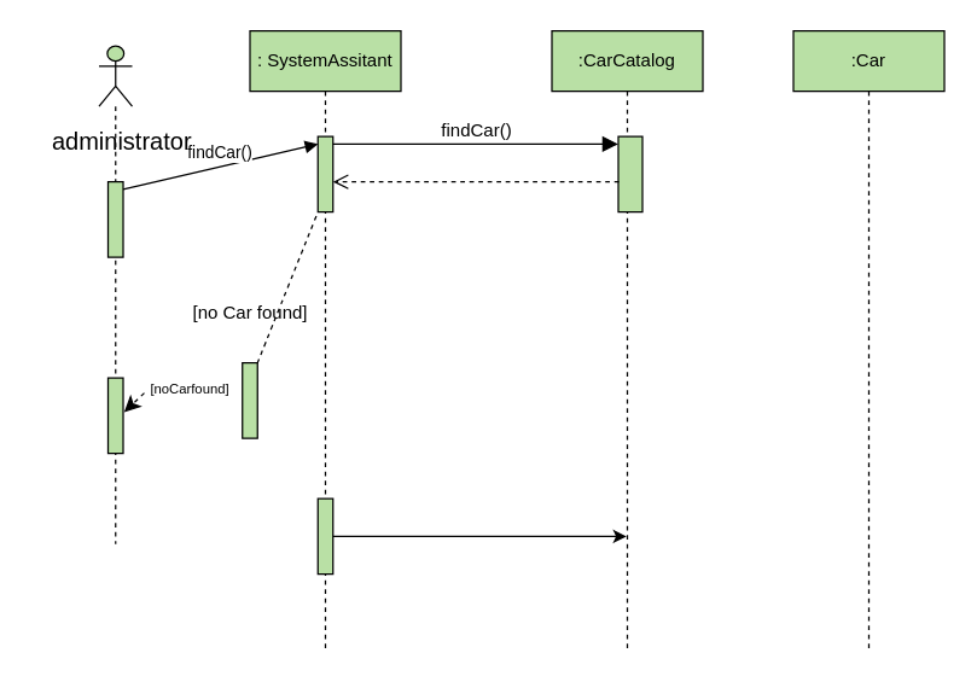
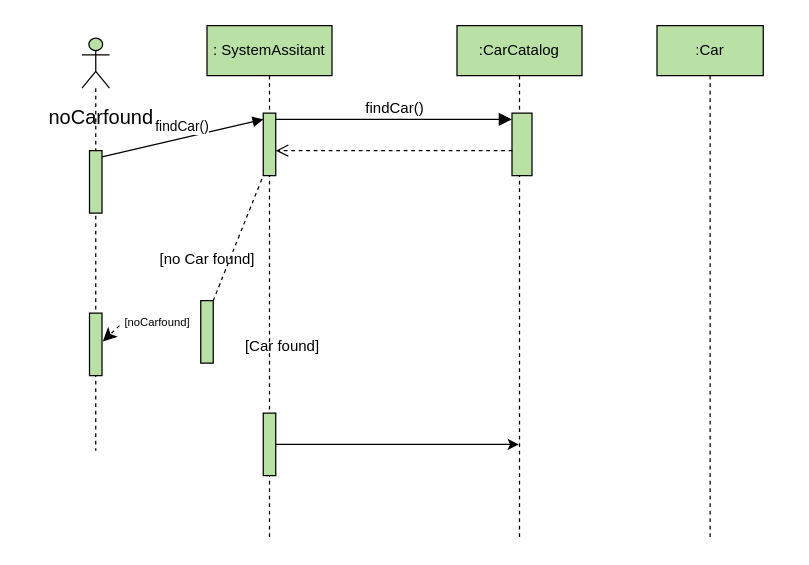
  <mxCell id="0" />
  <mxCell id="1" parent="0" />
  <mxCell id="2" value=":CarCatalog" style="shape=umlLifeline;perimeter=lifelinePerimeter;whiteSpace=wrap;html=1;container=1;dropTarget=0;collapsible=0;recursiveResize=0;outlineConnect=0;portConstraint=eastwest;newEdgeStyle={&quot;curved&quot;:0,&quot;rounded&quot;:0};fillColor=#B9E0A5;" parent="1" vertex="1"><mxGeometry x="365" y="20" width="100" height="410" as="geometry" /></mxCell>
  <mxCell id="3" value="" style="html=1;points=[[0,0,0,0,5],[0,1,0,0,-5],[1,0,0,0,5],[1,1,0,0,-5]];perimeter=orthogonalPerimeter;outlineConnect=0;targetShapes=umlLifeline;portConstraint=eastwest;newEdgeStyle={&quot;curved&quot;:0,&quot;rounded&quot;:0};fontSize=16;strokeColor=#000000;fillColor=#B9E0A5;" parent="2" vertex="1"><mxGeometry x="44" y="70" width="16" height="50" as="geometry" /></mxCell>
  <mxCell id="4" value=": SystemAssitant" style="shape=umlLifeline;perimeter=lifelinePerimeter;whiteSpace=wrap;html=1;container=1;dropTarget=0;collapsible=0;recursiveResize=0;outlineConnect=0;portConstraint=eastwest;newEdgeStyle={&quot;curved&quot;:0,&quot;rounded&quot;:0};fillColor=#B9E0A5;" parent="1" vertex="1"><mxGeometry x="165" y="20" width="100" height="410" as="geometry" /></mxCell>
  <mxCell id="5" value="" style="html=1;points=[[0,0,0,0,5],[0,1,0,0,-5],[1,0,0,0,5],[1,1,0,0,-5]];perimeter=orthogonalPerimeter;outlineConnect=0;targetShapes=umlLifeline;portConstraint=eastwest;newEdgeStyle={&quot;curved&quot;:0,&quot;rounded&quot;:0};fillColor=#B9E0A5;" parent="4" vertex="1"><mxGeometry x="45" y="70" width="10" height="50" as="geometry" /></mxCell>
  <mxCell id="6" value="" style="html=1;points=[[0,0,0,0,5],[0,1,0,0,-5],[1,0,0,0,5],[1,1,0,0,-5]];perimeter=orthogonalPerimeter;outlineConnect=0;targetShapes=umlLifeline;portConstraint=eastwest;newEdgeStyle={&quot;curved&quot;:0,&quot;rounded&quot;:0};fillColor=#B9E0A5;" parent="4" vertex="1"><mxGeometry x="45" y="310" width="10" height="50" as="geometry" /></mxCell>
  <mxCell id="7" value="" style="endArrow=classic;html=1;rounded=0;" parent="1" source="6" target="2" edge="1"><mxGeometry width="50" height="50" relative="1" as="geometry"><mxPoint x="295" y="310" as="sourcePoint" /><mxPoint x="375" y="240" as="targetPoint" /></mxGeometry></mxCell>
  <mxCell id="8" value="" style="shape=umlLifeline;perimeter=lifelinePerimeter;whiteSpace=wrap;html=1;container=1;dropTarget=0;collapsible=0;recursiveResize=0;outlineConnect=0;portConstraint=eastwest;newEdgeStyle={&quot;curved&quot;:0,&quot;rounded&quot;:0};participant=umlActor;fontSize=16;fillColor=#B9E0A5;" parent="1" vertex="1"><mxGeometry x="65" y="30" width="22" height="330" as="geometry" /></mxCell>
  <mxCell id="9" value="" style="html=1;points=[[0,0,0,0,5],[0,1,0,0,-5],[1,0,0,0,5],[1,1,0,0,-5]];perimeter=orthogonalPerimeter;outlineConnect=0;targetShapes=umlLifeline;portConstraint=eastwest;newEdgeStyle={&quot;curved&quot;:0,&quot;rounded&quot;:0};fontSize=16;fillColor=#B9E0A5;" parent="8" vertex="1"><mxGeometry x="6" y="90" width="10" height="50" as="geometry" /></mxCell>
  <mxCell id="10" value="" style="html=1;points=[[0,0,0,0,5],[0,1,0,0,-5],[1,0,0,0,5],[1,1,0,0,-5]];perimeter=orthogonalPerimeter;outlineConnect=0;targetShapes=umlLifeline;portConstraint=eastwest;newEdgeStyle={&quot;curved&quot;:0,&quot;rounded&quot;:0};fontSize=16;fillColor=#B9E0A5;" parent="8" vertex="1"><mxGeometry x="6" y="220" width="10" height="50" as="geometry" /></mxCell>
  <mxCell id="11" value="findCar()" style="html=1;verticalAlign=bottom;startArrow=none;endArrow=block;startSize=8;curved=0;rounded=0;entryX=0;entryY=0;entryDx=0;entryDy=5;startFill=0;exitX=1;exitY=0;exitDx=0;exitDy=5;exitPerimeter=0;" parent="1" source="9" target="5" edge="1"><mxGeometry relative="1" as="geometry"><mxPoint x="85" y="145" as="sourcePoint" /></mxGeometry></mxCell>
  <mxCell id="12" value="" style="endArrow=classic;html=1;rounded=0;fontSize=12;startSize=8;endSize=8;curved=1;entryX=1.067;entryY=0.453;entryDx=0;entryDy=0;entryPerimeter=0;dashed=1;" parent="1" target="10" edge="1"><mxGeometry width="50" height="50" relative="1" as="geometry"><mxPoint x="95" y="260" as="sourcePoint" /><mxPoint x="105" y="320" as="targetPoint" /></mxGeometry></mxCell>
  <mxCell id="13" value="" style="html=1;points=[[0,0,0,0,5],[0,1,0,0,-5],[1,0,0,0,5],[1,1,0,0,-5]];perimeter=orthogonalPerimeter;outlineConnect=0;targetShapes=umlLifeline;portConstraint=eastwest;newEdgeStyle={&quot;curved&quot;:0,&quot;rounded&quot;:0};fontSize=16;fillColor=#B9E0A5;" parent="1" vertex="1"><mxGeometry x="160" y="240" width="10" height="50" as="geometry" /></mxCell>
  <mxCell id="14" value="" style="endArrow=none;dashed=1;html=1;rounded=0;fontSize=12;startSize=8;endSize=8;curved=1;" parent="1" source="13" target="5" edge="1"><mxGeometry width="50" height="50" relative="1" as="geometry"><mxPoint x="150" y="240" as="sourcePoint" /><mxPoint x="345" y="250" as="targetPoint" /></mxGeometry></mxCell>
  <mxCell id="15" value="&lt;font style=&quot;font-size: 12px;&quot;&gt;[no Car found]&lt;/font&gt;" style="text;html=1;align=center;verticalAlign=middle;resizable=0;points=[];autosize=1;strokeColor=none;fillColor=none;fontSize=16;" parent="1" vertex="1"><mxGeometry x="115" y="190" width="100" height="30" as="geometry" /></mxCell>
  <mxCell id="16" value="&lt;font style=&quot;font-size: 9px;&quot;&gt;[noCarfound]&lt;/font&gt;" style="text;html=1;align=center;verticalAlign=middle;resizable=0;points=[];autosize=1;strokeColor=none;fillColor=none;fontSize=16;" parent="1" vertex="1"><mxGeometry x="85" y="240" width="80" height="30" as="geometry" /></mxCell>
- <mxCell id="18" value=":Car" style="shape=umlLifeline;perimeter=lifelinePerimeter;whiteSpace=wrap;html=1;container=1;dropTarget=0;collapsible=0;recursiveResize=0;outlineConnect=0;portConstraint=eastwest;newEdgeStyle={&quot;curved&quot;:0,&quot;rounded&quot;:0};fillColor=#B9E0A5;" parent="1" vertex="1"><mxGeometry x="525" y="20" width="100" height="410" as="geometry" /></mxCell>
+ <mxCell id="17" value="&lt;font style=&quot;font-size: 12px;&quot;&gt;[Car found]&lt;/font&gt;" style="text;html=1;align=center;verticalAlign=middle;resizable=0;points=[];autosize=1;strokeColor=none;fillColor=none;fontSize=16;" parent="1" vertex="1"><mxGeometry x="185" y="260" width="80" height="30" as="geometry" /></mxCell>
+ <mxCell id="18" value=":Car" style="shape=umlLifeline;perimeter=lifelinePerimeter;whiteSpace=wrap;html=1;container=1;dropTarget=0;collapsible=0;recursiveResize=0;outlineConnect=0;portConstraint=eastwest;newEdgeStyle={&quot;curved&quot;:0,&quot;rounded&quot;:0};fillColor=#B9E0A5;" parent="1" vertex="1"><mxGeometry x="525" y="20" width="85" height="410" as="geometry" /></mxCell>
  <mxCell id="19" value="findCar()" style="html=1;verticalAlign=bottom;endArrow=block;curved=0;rounded=0;entryX=0;entryY=0;entryDx=0;entryDy=5;fontSize=12;startSize=8;endSize=8;" parent="1" source="5" target="3" edge="1"><mxGeometry relative="1" as="geometry"><mxPoint x="265" y="115" as="sourcePoint" /></mxGeometry></mxCell>
  <mxCell id="20" value="" style="html=1;verticalAlign=bottom;endArrow=open;dashed=1;endSize=8;curved=0;rounded=0;fontSize=12;" parent="1" target="5" edge="1"><mxGeometry relative="1" as="geometry"><mxPoint x="225" y="120" as="targetPoint" /><Array as="points"><mxPoint x="345.37" y="120" /></Array><mxPoint x="409.37" y="120" as="sourcePoint" /></mxGeometry></mxCell>
- <mxCell id="21" value="administrator" style="text;html=1;align=center;verticalAlign=middle;resizable=0;points=[];autosize=1;strokeColor=none;fillColor=none;fontSize=16;" parent="1" vertex="1"><mxGeometry x="20" y="78" width="120" height="30" as="geometry" /></mxCell>
+ <mxCell id="21" value="noCarfound" style="text;html=1;align=center;verticalAlign=middle;resizable=0;points=[];autosize=1;strokeColor=none;fillColor=none;fontSize=16;" parent="1" vertex="1"><mxGeometry x="20" y="78" width="120" height="30" as="geometry" /></mxCell>
